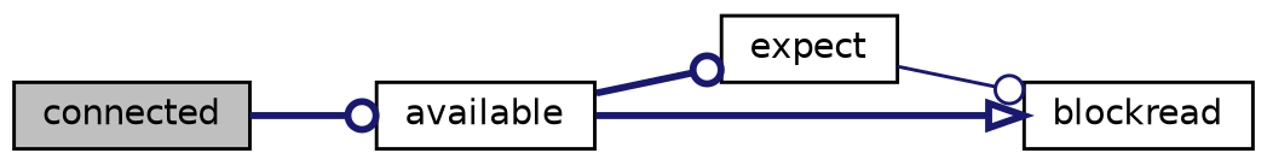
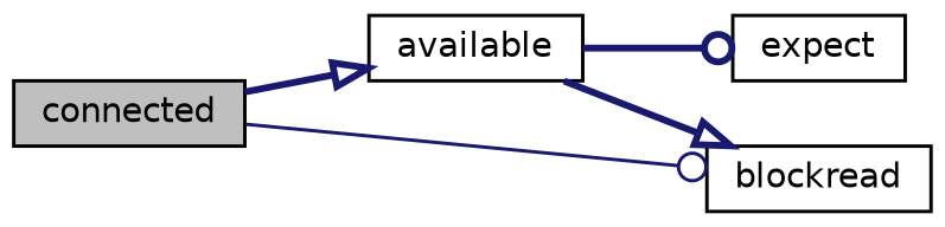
  digraph {
    rankdir=LR
    node [color=black fillcolor=white fontname=Helvetica fontsize=10 shape=record style=filled]
    edge [arrowhead=onormal color=midnightblue fontname=Helvetica fontsize=10 labelfontname=Helvetica labelfontsize=10 style=bold]
    n1 [fillcolor=grey75 fontcolor=black height=0.2 label=connected width=0.4]
    n2 [height=0.2 label=available width=0.4]
    n3 [height=0.2 label=expect width=0.4]
    n4 [height=0.2 label=blockread width=0.4]
-   n1 -> n2 [arrowhead=odot]
+   n1 -> n2
    n2 -> n3 [arrowhead=odot]
    n2 -> n4
-   n3 -> n4 [arrowhead=odot style=solid]
+   n1 -> n4 [arrowhead=odot style=solid]
  }
